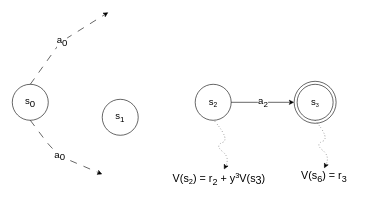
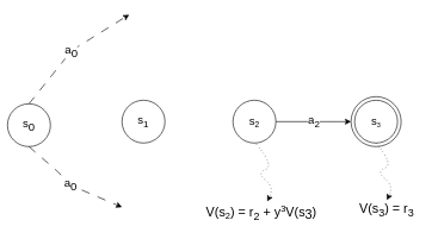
  <mxCell id="0" />
  <mxCell id="1" parent="0" />
- <mxCell id="2" value="s&lt;sub style=&quot;font-size: 16px;&quot;&gt;0&lt;/sub&gt;" style="ellipse;whiteSpace=wrap;html=1;aspect=fixed;fontSize=16;" parent="1" vertex="1"><mxGeometry x="20" y="140" width="60" height="60" as="geometry" /></mxCell>
+ <mxCell id="2" value="s&lt;sub style=&quot;font-size: 16px;&quot;&gt;0&lt;/sub&gt;" style="ellipse;whiteSpace=wrap;html=1;aspect=fixed;fontSize=16;" parent="1" vertex="1"><mxGeometry x="10" y="145" width="60" height="60" as="geometry" /></mxCell>
  <mxCell id="3" value="a&lt;sub style=&quot;font-size: 16px;&quot;&gt;0&lt;/sub&gt;" style="endArrow=classic;html=1;exitX=0.5;exitY=0;exitDx=0;exitDy=0;dashed=1;dashPattern=12 12;fontSize=16;" parent="1" source="2" edge="1"><mxGeometry width="50" height="50" relative="1" as="geometry"><mxPoint x="250" y="280" as="sourcePoint" /><mxPoint x="180" y="20" as="targetPoint" /><Array as="points"><mxPoint x="100" y="70" /></Array></mxGeometry></mxCell>
  <mxCell id="4" value="a&lt;sub style=&quot;font-size: 16px;&quot;&gt;0&lt;/sub&gt;" style="endArrow=classic;html=1;exitX=0.5;exitY=1;exitDx=0;exitDy=0;dashed=1;dashPattern=12 12;fontSize=16;" parent="1" source="2" edge="1"><mxGeometry width="50" height="50" relative="1" as="geometry"><mxPoint x="80" y="310" as="sourcePoint" /><mxPoint x="170" y="290" as="targetPoint" /><Array as="points"><mxPoint x="80" y="240" /><mxPoint x="100" y="260" /></Array></mxGeometry></mxCell>
- <mxCell id="5" value="s&lt;sub&gt;1&lt;/sub&gt;" style="ellipse;whiteSpace=wrap;html=1;aspect=fixed;fontSize=16;" parent="1" vertex="1"><mxGeometry x="170" y="165" width="60" height="60" as="geometry" /></mxCell>
+ <mxCell id="5" value="s&lt;sub&gt;1&lt;/sub&gt;" style="ellipse;whiteSpace=wrap;html=1;aspect=fixed;fontSize=16;" parent="1" vertex="1"><mxGeometry x="170" y="140" width="60" height="60" as="geometry" /></mxCell>
  <mxCell id="6" value="s&lt;span style=&quot;font-size: 13.333px;&quot;&gt;&lt;sub&gt;2&lt;/sub&gt;&lt;/span&gt;" style="ellipse;whiteSpace=wrap;html=1;aspect=fixed;fontSize=16;" parent="1" vertex="1"><mxGeometry x="325" y="140" width="60" height="60" as="geometry" /></mxCell>
  <mxCell id="7" value="a&lt;sub&gt;2&lt;/sub&gt;" style="endArrow=classic;html=1;fontSize=16;exitX=1;exitY=0.5;exitDx=0;exitDy=0;entryX=0;entryY=0.5;entryDx=0;entryDy=0;" parent="1" source="6" target="9" edge="1"><mxGeometry width="50" height="50" relative="1" as="geometry"><mxPoint x="421" y="170" as="sourcePoint" /><mxPoint x="490" y="170" as="targetPoint" /><Array as="points" /></mxGeometry></mxCell>
  <mxCell id="8" value="" style="group" parent="1" vertex="1" connectable="0"><mxGeometry x="490" y="135" width="70" height="70" as="geometry" /></mxCell>
  <mxCell id="9" value="" style="ellipse;whiteSpace=wrap;html=1;aspect=fixed;fontSize=12;" parent="8" vertex="1"><mxGeometry width="70" height="70" as="geometry" /></mxCell>
  <mxCell id="10" value="s&lt;span style=&quot;font-size: 11.111px;&quot;&gt;&lt;sub&gt;3&lt;/sub&gt;&lt;/span&gt;" style="ellipse;whiteSpace=wrap;html=1;aspect=fixed;fontSize=16;" parent="8" vertex="1"><mxGeometry x="5" y="5" width="60" height="60" as="geometry" /></mxCell>
  <mxCell id="11" value="" style="curved=1;endArrow=classic;html=1;exitX=0.5;exitY=1;exitDx=0;exitDy=0;dashed=1;dashPattern=1 4;" parent="1" source="10" edge="1"><mxGeometry width="50" height="50" relative="1" as="geometry"><mxPoint x="410" y="280" as="sourcePoint" /><mxPoint x="540" y="280" as="targetPoint" /><Array as="points"><mxPoint x="550" y="230" /><mxPoint x="525" y="240" /><mxPoint x="550" y="260" /></Array></mxGeometry></mxCell>
- <mxCell id="12" value="&lt;font style=&quot;font-size: 18px;&quot;&gt;V(s&lt;sub&gt;6&lt;/sub&gt;) = r&lt;sub style=&quot;&quot;&gt;3&lt;/sub&gt;&lt;/font&gt;" style="text;html=1;strokeColor=none;fillColor=none;align=center;verticalAlign=middle;whiteSpace=wrap;rounded=0;" parent="1" vertex="1"><mxGeometry x="490" y="280" width="100" height="30" as="geometry" /></mxCell>
+ <mxCell id="12" value="&lt;font style=&quot;font-size: 18px;&quot;&gt;V(s&lt;sub&gt;3&lt;/sub&gt;) = r&lt;sub style=&quot;&quot;&gt;3&lt;/sub&gt;&lt;/font&gt;" style="text;html=1;strokeColor=none;fillColor=none;align=center;verticalAlign=middle;whiteSpace=wrap;rounded=0;" parent="1" vertex="1"><mxGeometry x="490" y="280" width="100" height="30" as="geometry" /></mxCell>
  <mxCell id="13" value="" style="curved=1;endArrow=classic;html=1;exitX=0.5;exitY=1;exitDx=0;exitDy=0;dashed=1;dashPattern=1 4;" parent="1" edge="1"><mxGeometry width="50" height="50" relative="1" as="geometry"><mxPoint x="358" y="202" as="sourcePoint" /><mxPoint x="373" y="282" as="targetPoint" /><Array as="points"><mxPoint x="383" y="232" /><mxPoint x="358" y="242" /><mxPoint x="383" y="262" /></Array></mxGeometry></mxCell>
  <mxCell id="14" value="&lt;font style=&quot;font-size: 18px;&quot;&gt;V(s&lt;/font&gt;&lt;font style=&quot;&quot;&gt;&lt;span style=&quot;font-size: 15px;&quot;&gt;&lt;sub&gt;2&lt;/sub&gt;&lt;/span&gt;&lt;span style=&quot;font-size: 18px;&quot;&gt;) = r&lt;sub&gt;2&lt;/sub&gt; + y&lt;/span&gt;&lt;span style=&quot;font-size: 15px;&quot;&gt;&lt;sup&gt;3&lt;/sup&gt;&lt;/span&gt;&lt;span style=&quot;font-size: 18px;&quot;&gt;V(s&lt;/span&gt;&lt;sub style=&quot;font-size: 18px;&quot;&gt;3&lt;/sub&gt;&lt;span style=&quot;font-size: 18px;&quot;&gt;)&lt;/span&gt;&lt;/font&gt;" style="text;html=1;strokeColor=none;fillColor=none;align=center;verticalAlign=middle;whiteSpace=wrap;rounded=0;" parent="1" vertex="1"><mxGeometry x="280" y="283" width="170" height="30" as="geometry" /></mxCell>
